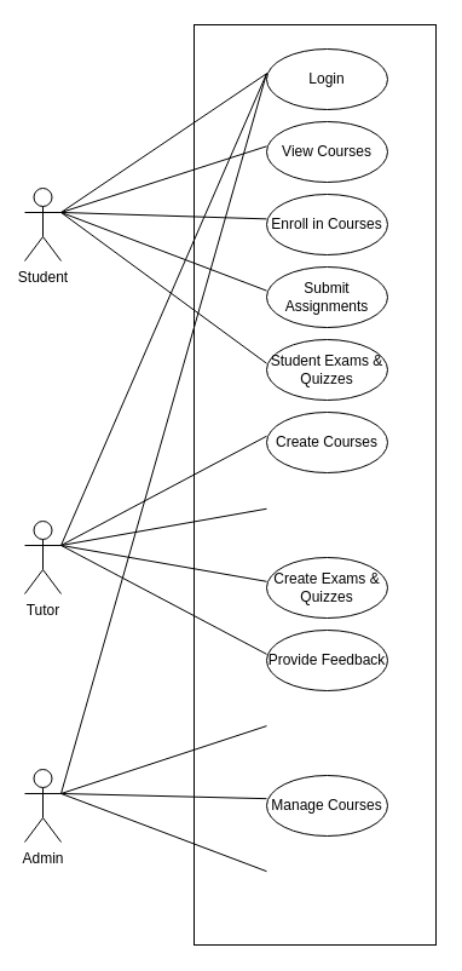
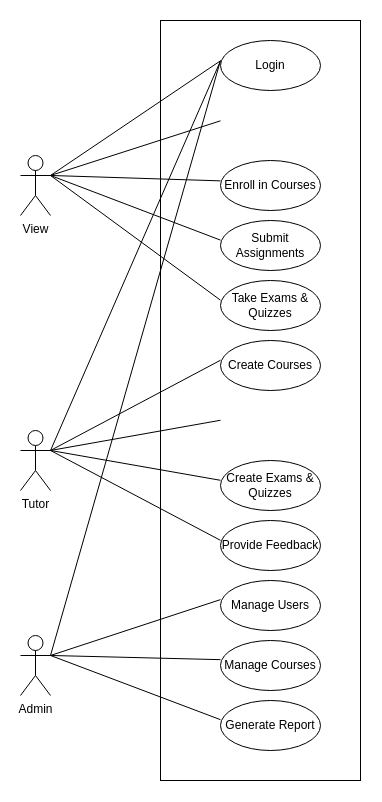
  <mxCell id="0" />
  <mxCell id="1" parent="0" />
  <mxCell id="2" value="Login" style="ellipse;whiteSpace=wrap;html=1;" vertex="1" parent="1"><mxGeometry x="220" y="40" width="100" height="50" as="geometry" /></mxCell>
- <mxCell id="3" value="View Courses" style="ellipse;whiteSpace=wrap;html=1;" vertex="1" parent="1"><mxGeometry x="220" y="100" width="100" height="50" as="geometry" /></mxCell>
  <mxCell id="4" value="Enroll in Courses" style="ellipse;whiteSpace=wrap;html=1;" vertex="1" parent="1"><mxGeometry x="220" y="160" width="100" height="50" as="geometry" /></mxCell>
  <mxCell id="5" value="Submit Assignments" style="ellipse;whiteSpace=wrap;html=1;" vertex="1" parent="1"><mxGeometry x="220" y="220" width="100" height="50" as="geometry" /></mxCell>
- <mxCell id="6" value="Student Exams &amp;amp; Quizzes" style="ellipse;whiteSpace=wrap;html=1;" vertex="1" parent="1"><mxGeometry x="220" y="280" width="100" height="50" as="geometry" /></mxCell>
+ <mxCell id="6" value="Take Exams &amp;amp; Quizzes" style="ellipse;whiteSpace=wrap;html=1;" vertex="1" parent="1"><mxGeometry x="220" y="280" width="100" height="50" as="geometry" /></mxCell>
  <mxCell id="7" value="Create Exams &amp;amp; Quizzes" style="ellipse;whiteSpace=wrap;html=1;" vertex="1" parent="1"><mxGeometry x="220" y="460" width="100" height="50" as="geometry" /></mxCell>
  <mxCell id="8" value="Provide Feedback" style="ellipse;whiteSpace=wrap;html=1;" vertex="1" parent="1"><mxGeometry x="220" y="520" width="100" height="50" as="geometry" /></mxCell>
  <mxCell id="9" value="Create Courses" style="ellipse;whiteSpace=wrap;html=1;" vertex="1" parent="1"><mxGeometry x="220" y="340" width="100" height="50" as="geometry" /></mxCell>
+ <mxCell id="10" value="Manage Users" style="ellipse;whiteSpace=wrap;html=1;" vertex="1" parent="1"><mxGeometry x="220" y="580" width="100" height="50" as="geometry" /></mxCell>
  <mxCell id="11" value="Manage Courses" style="ellipse;whiteSpace=wrap;html=1;" vertex="1" parent="1"><mxGeometry x="220" y="640" width="100" height="50" as="geometry" /></mxCell>
+ <mxCell id="12" value="Generate Report" style="ellipse;whiteSpace=wrap;html=1;" vertex="1" parent="1"><mxGeometry x="220" y="700" width="100" height="50" as="geometry" /></mxCell>
  <mxCell id="13" style="rounded=0;orthogonalLoop=1;jettySize=auto;html=1;endArrow=none;endFill=0;" edge="1" parent="1"><mxGeometry relative="1" as="geometry"><mxPoint x="220" y="60.333" as="targetPoint" /><mxPoint x="50" y="450" as="sourcePoint" /></mxGeometry></mxCell>
  <mxCell id="14" value="Tutor" style="shape=umlActor;verticalLabelPosition=bottom;verticalAlign=top;html=1;outlineConnect=0;" vertex="1" parent="1"><mxGeometry x="20" y="430" width="30" height="60" as="geometry" /></mxCell>
  <mxCell id="15" style="rounded=0;orthogonalLoop=1;jettySize=auto;html=1;exitX=1;exitY=0.333;exitDx=0;exitDy=0;exitPerimeter=0;endArrow=none;endFill=0;" edge="1" parent="1" source="16"><mxGeometry relative="1" as="geometry"><mxPoint x="220" y="60" as="targetPoint" /></mxGeometry></mxCell>
  <mxCell id="16" value="Admin" style="shape=umlActor;verticalLabelPosition=bottom;verticalAlign=top;html=1;outlineConnect=0;" vertex="1" parent="1"><mxGeometry x="20" y="635" width="30" height="60" as="geometry" /></mxCell>
- <mxCell id="17" value="Student" style="shape=umlActor;verticalLabelPosition=bottom;verticalAlign=top;html=1;outlineConnect=0;" vertex="1" parent="1"><mxGeometry x="20" y="155" width="30" height="60" as="geometry" /></mxCell>
+ <mxCell id="17" value="View" style="shape=umlActor;verticalLabelPosition=bottom;verticalAlign=top;html=1;outlineConnect=0;" vertex="1" parent="1"><mxGeometry x="20" y="155" width="30" height="60" as="geometry" /></mxCell>
  <mxCell id="18" value="" style="shape=partialRectangle;whiteSpace=wrap;html=1;left=0;right=0;fillColor=none;" vertex="1" parent="1"><mxGeometry x="160" width="200" height="760" as="geometry" y="20" /></mxCell>
  <mxCell id="19" value="" style="shape=partialRectangle;whiteSpace=wrap;html=1;bottom=0;top=0;fillColor=none;" vertex="1" parent="1"><mxGeometry x="160" width="200" height="760" as="geometry" y="20" /></mxCell>
  <mxCell id="20" style="rounded=0;orthogonalLoop=1;jettySize=auto;html=1;exitX=1;exitY=0.333;exitDx=0;exitDy=0;exitPerimeter=0;entryX=0.3;entryY=0.053;entryDx=0;entryDy=0;entryPerimeter=0;endArrow=none;endFill=0;" edge="1" parent="1" source="17" target="19"><mxGeometry relative="1" as="geometry" /></mxCell>
  <mxCell id="21" style="rounded=0;orthogonalLoop=1;jettySize=auto;html=1;exitX=1;exitY=0.333;exitDx=0;exitDy=0;exitPerimeter=0;entryX=0.3;entryY=0.132;entryDx=0;entryDy=0;entryPerimeter=0;endArrow=none;endFill=0;" edge="1" parent="1" source="17" target="19"><mxGeometry relative="1" as="geometry" /></mxCell>
  <mxCell id="22" style="rounded=0;orthogonalLoop=1;jettySize=auto;html=1;exitX=1;exitY=0.333;exitDx=0;exitDy=0;exitPerimeter=0;entryX=0.3;entryY=0.211;entryDx=0;entryDy=0;entryPerimeter=0;endArrow=none;endFill=0;" edge="1" parent="1" source="17" target="19"><mxGeometry relative="1" as="geometry" /></mxCell>
  <mxCell id="23" style="rounded=0;orthogonalLoop=1;jettySize=auto;html=1;exitX=1;exitY=0.333;exitDx=0;exitDy=0;exitPerimeter=0;entryX=0.3;entryY=0.289;entryDx=0;entryDy=0;entryPerimeter=0;endArrow=none;endFill=0;" edge="1" parent="1" source="17" target="19"><mxGeometry relative="1" as="geometry" /></mxCell>
  <mxCell id="24" style="rounded=0;orthogonalLoop=1;jettySize=auto;html=1;exitX=1;exitY=0.333;exitDx=0;exitDy=0;exitPerimeter=0;entryX=0.3;entryY=0.368;entryDx=0;entryDy=0;entryPerimeter=0;endArrow=none;endFill=0;" edge="1" parent="1" source="17" target="19"><mxGeometry relative="1" as="geometry" /></mxCell>
  <mxCell id="25" style="rounded=0;orthogonalLoop=1;jettySize=auto;html=1;exitX=1;exitY=0.333;exitDx=0;exitDy=0;exitPerimeter=0;entryX=0.3;entryY=0.447;entryDx=0;entryDy=0;entryPerimeter=0;endArrow=none;endFill=0;" edge="1" parent="1" source="14" target="19"><mxGeometry relative="1" as="geometry" /></mxCell>
  <mxCell id="26" style="rounded=0;orthogonalLoop=1;jettySize=auto;html=1;exitX=1;exitY=0.333;exitDx=0;exitDy=0;exitPerimeter=0;entryX=0.3;entryY=0.526;entryDx=0;entryDy=0;entryPerimeter=0;endArrow=none;endFill=0;" edge="1" parent="1" source="14" target="19"><mxGeometry relative="1" as="geometry" /></mxCell>
  <mxCell id="27" style="rounded=0;orthogonalLoop=1;jettySize=auto;html=1;exitX=1;exitY=0.333;exitDx=0;exitDy=0;exitPerimeter=0;entryX=0.3;entryY=0.605;entryDx=0;entryDy=0;entryPerimeter=0;endArrow=none;endFill=0;" edge="1" parent="1" source="14" target="19"><mxGeometry relative="1" as="geometry" /></mxCell>
  <mxCell id="28" style="rounded=0;orthogonalLoop=1;jettySize=auto;html=1;exitX=1;exitY=0.333;exitDx=0;exitDy=0;exitPerimeter=0;entryX=0.3;entryY=0.684;entryDx=0;entryDy=0;entryPerimeter=0;endArrow=none;endFill=0;" edge="1" parent="1" source="14" target="19"><mxGeometry relative="1" as="geometry" /></mxCell>
  <mxCell id="29" style="rounded=0;orthogonalLoop=1;jettySize=auto;html=1;exitX=1;exitY=0.333;exitDx=0;exitDy=0;exitPerimeter=0;entryX=0.3;entryY=0.762;entryDx=0;entryDy=0;entryPerimeter=0;endArrow=none;endFill=0;" edge="1" parent="1" source="16" target="19"><mxGeometry relative="1" as="geometry" /></mxCell>
  <mxCell id="30" style="rounded=0;orthogonalLoop=1;jettySize=auto;html=1;exitX=1;exitY=0.333;exitDx=0;exitDy=0;exitPerimeter=0;entryX=0.3;entryY=0.841;entryDx=0;entryDy=0;entryPerimeter=0;endArrow=none;endFill=0;" edge="1" parent="1" source="16" target="19"><mxGeometry relative="1" as="geometry" /></mxCell>
  <mxCell id="31" style="rounded=0;orthogonalLoop=1;jettySize=auto;html=1;exitX=1;exitY=0.333;exitDx=0;exitDy=0;exitPerimeter=0;entryX=0.3;entryY=0.92;entryDx=0;entryDy=0;entryPerimeter=0;endArrow=none;endFill=0;" edge="1" parent="1" source="16" target="19"><mxGeometry relative="1" as="geometry" /></mxCell>
